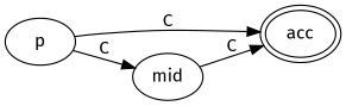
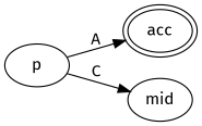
  digraph {
    fontname="Fira Sans"
    rankdir=LR
    node [fontname="Fira Sans"]
    edge [fontname="Fira Sans"]
    acc [peripheries=2]
    p
    mid
-   p -> acc [label=C]
+   p -> acc [label=A]
    p -> mid [label=C]
-   mid -> acc [label=C]
  }
